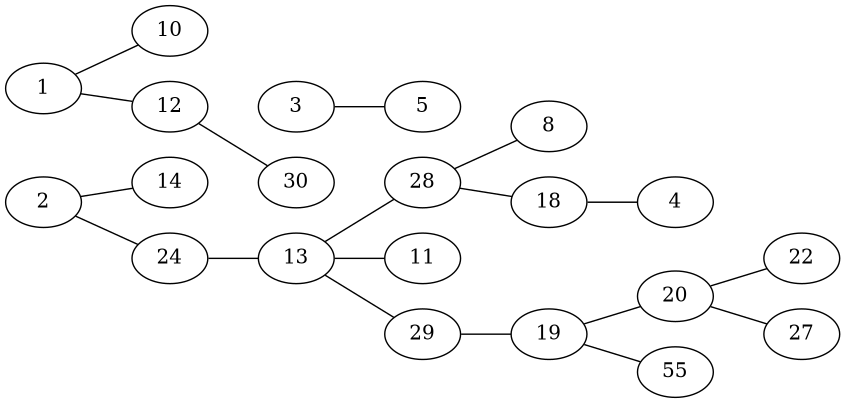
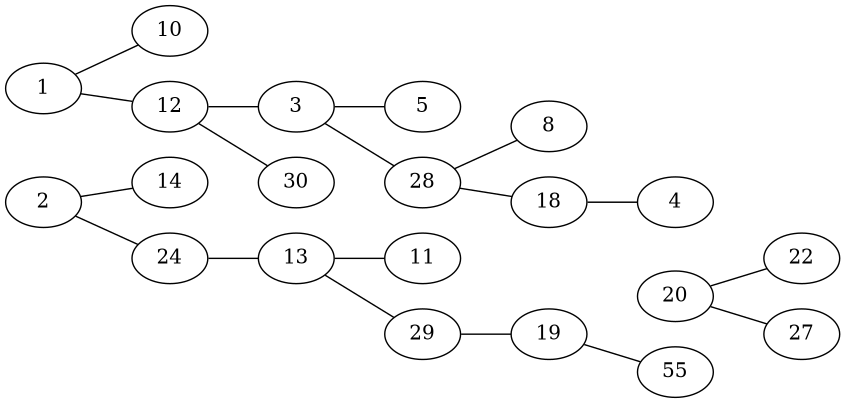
  graph {
    rankdir=LR
    1
    10
    12
    3
    30
    5
    28
    8
    18
    4
    2
    14
    24
    13
    11
    29
    19
    20
    n19 [label=55]
    22
    27
    1 -- 10
    1 -- 12
+   12 -- 3
    12 -- 30
    3 -- 5
-   13 -- 28
+   3 -- 28
    28 -- 8
    28 -- 18
    18 -- 4
    2 -- 14
    2 -- 24
    24 -- 13
    13 -- 11
    13 -- 29
    29 -- 19
-   19 -- 20
    19 -- n19
    20 -- 22
    20 -- 27
  }
